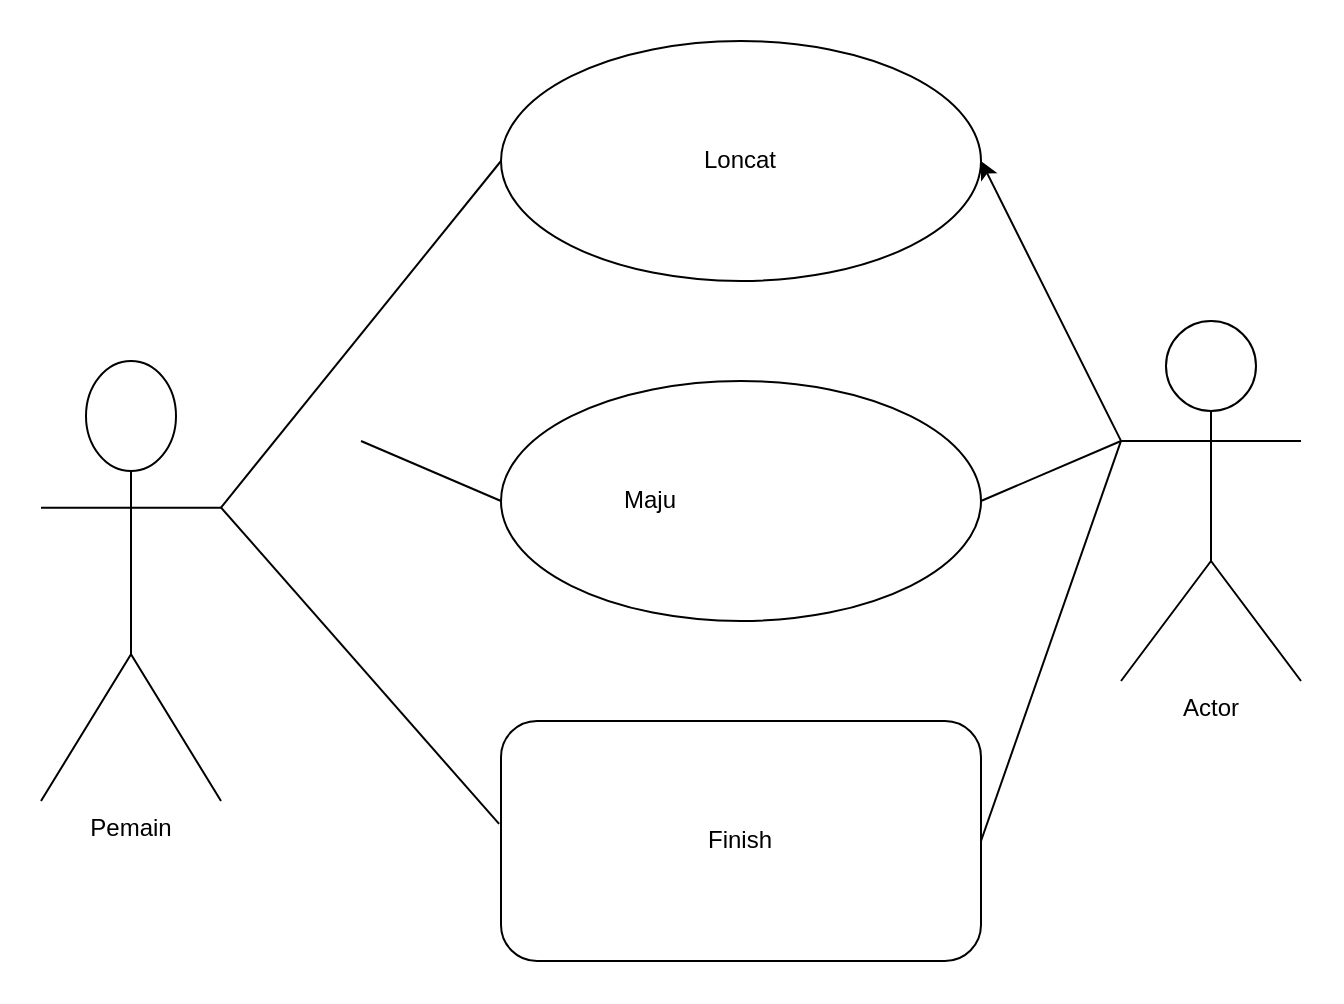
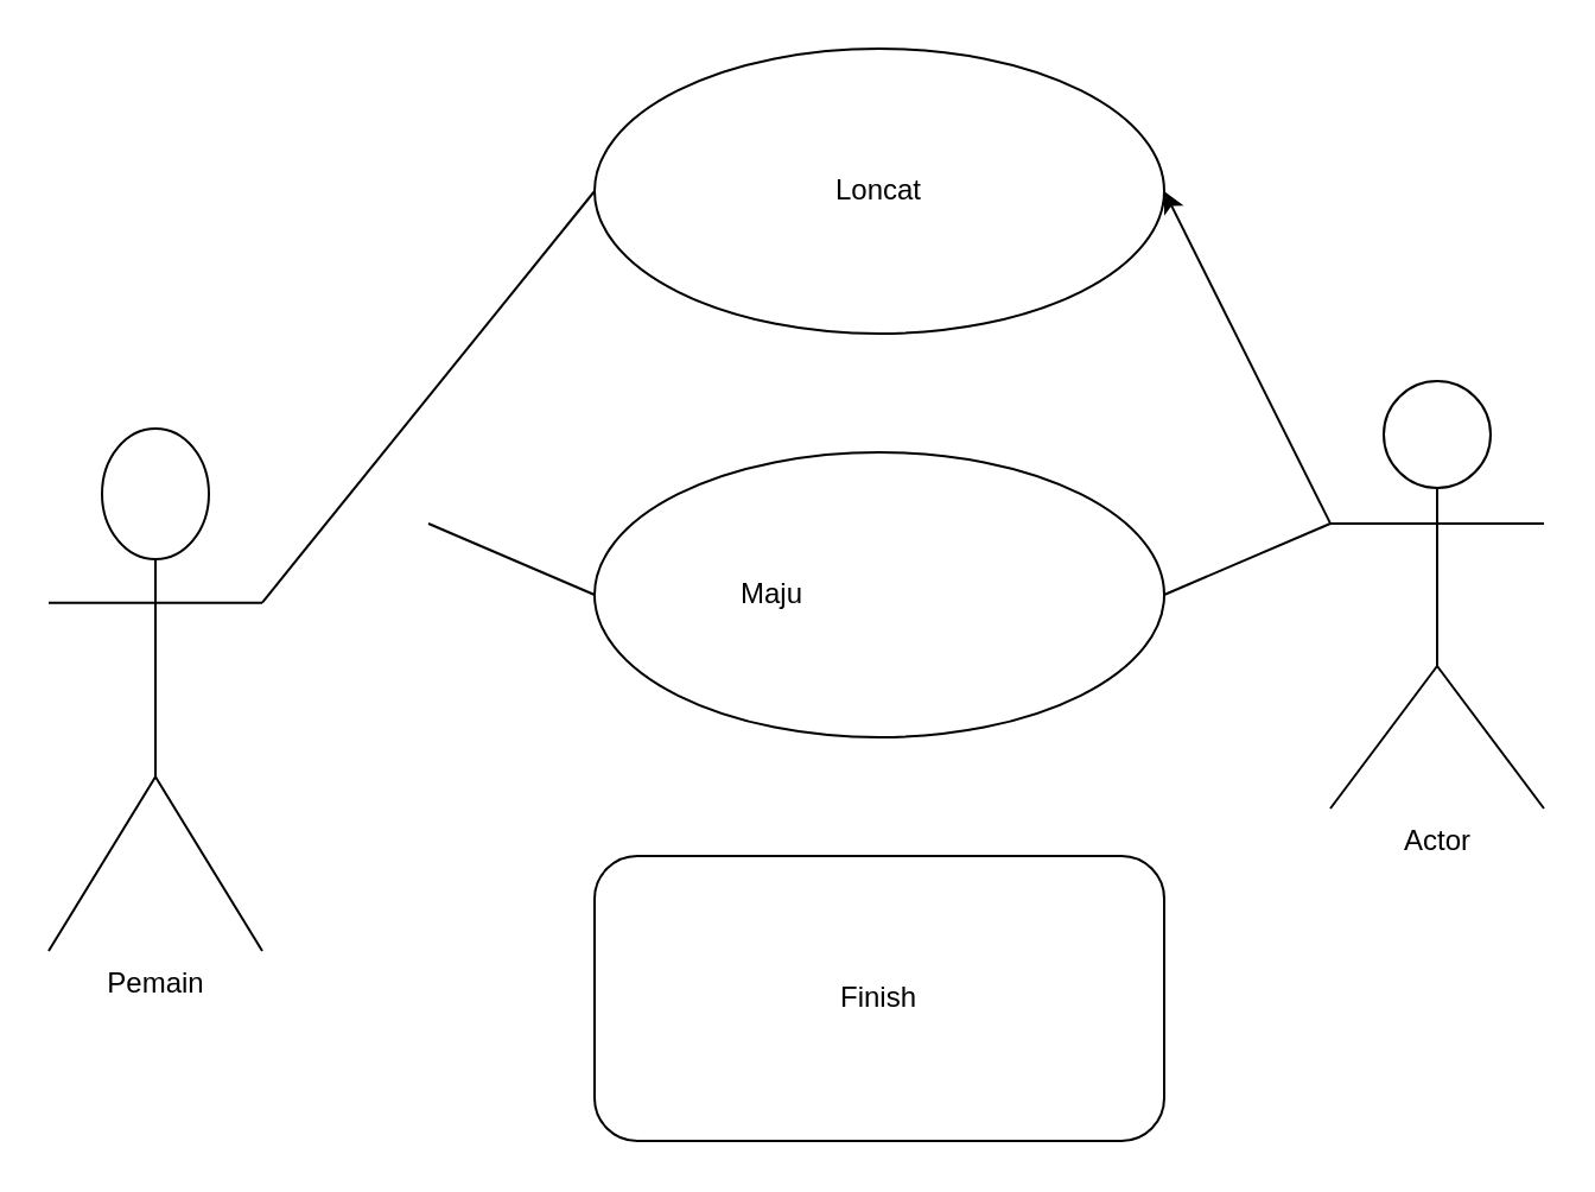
  <mxCell id="0" />
  <mxCell id="1" parent="0" />
  <mxCell id="2" value="Pemain" style="shape=umlActor;verticalLabelPosition=bottom;verticalAlign=top;html=1;outlineConnect=0;" vertex="1" parent="1"><mxGeometry x="20" y="180" width="90" height="220" as="geometry" /></mxCell>
  <mxCell id="3" value="Actor" style="shape=umlActor;verticalLabelPosition=bottom;verticalAlign=top;html=1;outlineConnect=0;" vertex="1" parent="1"><mxGeometry x="560" y="160" width="90" height="180" as="geometry" /></mxCell>
  <mxCell id="4" value="" style="ellipse;whiteSpace=wrap;html=1;" vertex="1" parent="1"><mxGeometry x="250" y="20" width="240" height="120" as="geometry" /></mxCell>
  <mxCell id="5" value="" style="ellipse;whiteSpace=wrap;html=1;" vertex="1" parent="1"><mxGeometry x="250" y="190" width="240" height="120" as="geometry" /></mxCell>
  <mxCell id="6" value="Finish" style="whiteSpace=wrap;html=1;rounded=1;" vertex="1" parent="1"><mxGeometry x="250" y="360" width="240" height="120" as="geometry" /></mxCell>
  <mxCell id="7" value="Loncat" style="text;html=1;strokeColor=none;fillColor=none;align=center;verticalAlign=middle;whiteSpace=wrap;rounded=0;" vertex="1" parent="1"><mxGeometry x="340" y="65" width="60" height="30" as="geometry" /></mxCell>
  <mxCell id="8" value="Maju" style="text;html=1;strokeColor=none;fillColor=none;align=center;verticalAlign=middle;whiteSpace=wrap;rounded=0;" vertex="1" parent="1"><mxGeometry x="295" y="235" width="60" height="30" as="geometry" /></mxCell>
  <mxCell id="9" value="" style="endArrow=none;html=1;rounded=0;entryX=0;entryY=0.5;entryDx=0;entryDy=0;exitX=1;exitY=0.333;exitDx=0;exitDy=0;exitPerimeter=0;" edge="1" parent="1" source="2" target="4"><mxGeometry width="50" height="50" relative="1" as="geometry"><mxPoint x="450" y="280" as="sourcePoint" /><mxPoint x="500" y="230" as="targetPoint" /></mxGeometry></mxCell>
  <mxCell id="10" value="" style="endArrow=none;html=1;rounded=0;entryX=0;entryY=0.5;entryDx=0;entryDy=0;" edge="1" parent="1" target="5"><mxGeometry width="50" height="50" relative="1" as="geometry"><mxPoint x="180" y="220" as="sourcePoint" /><mxPoint x="500" y="230" as="targetPoint" /></mxGeometry></mxCell>
- <mxCell id="11" value="" style="endArrow=none;html=1;rounded=0;exitX=1;exitY=0.333;exitDx=0;exitDy=0;exitPerimeter=0;entryX=-0.004;entryY=0.429;entryDx=0;entryDy=0;entryPerimeter=0;" edge="1" parent="1" source="2" target="6"><mxGeometry width="50" height="50" relative="1" as="geometry"><mxPoint x="450" y="280" as="sourcePoint" /><mxPoint x="500" y="230" as="targetPoint" /></mxGeometry></mxCell>
  <mxCell id="12" value="" style="endArrow=none;html=1;rounded=0;exitX=1;exitY=0.5;exitDx=0;exitDy=0;" edge="1" parent="1" source="5"><mxGeometry width="50" height="50" relative="1" as="geometry"><mxPoint x="450" y="280" as="sourcePoint" /><mxPoint x="560" y="220" as="targetPoint" /></mxGeometry></mxCell>
- <mxCell id="13" value="" style="endArrow=none;html=1;rounded=0;entryX=0;entryY=0.333;entryDx=0;entryDy=0;entryPerimeter=0;exitX=1;exitY=0.5;exitDx=0;exitDy=0;" edge="1" parent="1" source="6" target="3"><mxGeometry width="50" height="50" relative="1" as="geometry"><mxPoint x="450" y="280" as="sourcePoint" /><mxPoint x="500" y="230" as="targetPoint" /></mxGeometry></mxCell>
  <mxCell id="14" value="" style="endArrow=classic;html=1;rounded=0;entryX=1;entryY=0.5;entryDx=0;entryDy=0;exitX=0;exitY=0.333;exitDx=0;exitDy=0;exitPerimeter=0;" edge="1" parent="1" source="3" target="4"><mxGeometry width="50" height="50" relative="1" as="geometry"><mxPoint x="550" y="210" as="sourcePoint" /><mxPoint x="500" y="230" as="targetPoint" /></mxGeometry></mxCell>
